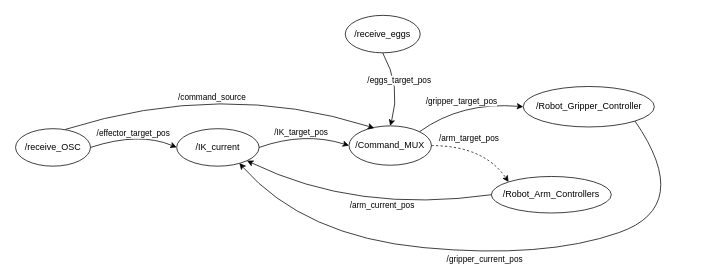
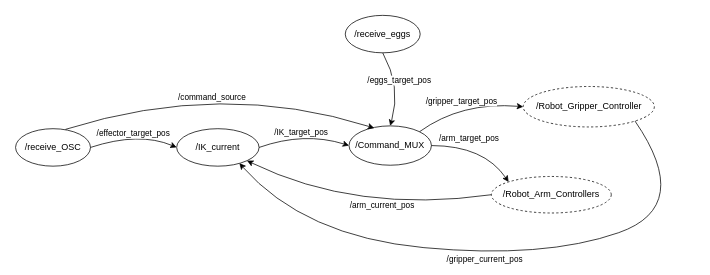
  <mxCell id="0" />
  <mxCell id="1" parent="0" />
  <mxCell id="2" value="/receive_eggs" style="ellipse;whiteSpace=wrap;html=1;" parent="1" vertex="1"><mxGeometry x="460" y="20" width="100" height="50" as="geometry" /></mxCell>
  <mxCell id="3" value="/receive_OSC" style="ellipse;whiteSpace=wrap;html=1;" parent="1" vertex="1"><mxGeometry x="20" y="171.25" width="100" height="50" as="geometry" /></mxCell>
  <mxCell id="4" value="/IK_current" style="ellipse;whiteSpace=wrap;html=1;" parent="1" vertex="1"><mxGeometry x="235" y="171.25" width="110" height="50" as="geometry" /></mxCell>
- <mxCell id="5" value="/Robot_Arm_Controllers" style="ellipse;whiteSpace=wrap;html=1;" parent="1" vertex="1"><mxGeometry x="655" y="235" width="160" height="48.75" as="geometry" /></mxCell>
+ <mxCell id="5" value="/Robot_Arm_Controllers" style="ellipse;whiteSpace=wrap;html=1;dashed=1;" parent="1" vertex="1"><mxGeometry x="655" y="235" width="160" height="48.75" as="geometry" /></mxCell>
  <mxCell id="6" value="/Command_MUX" style="ellipse;whiteSpace=wrap;html=1;" parent="1" vertex="1"><mxGeometry x="465" y="167.5" width="110" height="52.5" as="geometry" /></mxCell>
- <mxCell id="7" value="/Robot_Gripper_Controller" style="ellipse;whiteSpace=wrap;html=1;" parent="1" vertex="1"><mxGeometry x="697.5" y="114.93" width="175" height="54" as="geometry" /></mxCell>
+ <mxCell id="7" value="/Robot_Gripper_Controller" style="ellipse;whiteSpace=wrap;html=1;dashed=1;" parent="1" vertex="1"><mxGeometry x="697.5" y="114.93" width="175" height="54" as="geometry" /></mxCell>
  <mxCell id="8" value="" style="curved=1;endArrow=classic;html=1;rounded=0;exitX=1;exitY=0.5;exitDx=0;exitDy=0;entryX=0;entryY=0.5;entryDx=0;entryDy=0;" parent="1" source="3" target="4" edge="1"><mxGeometry width="50" height="50" relative="1" as="geometry"><mxPoint x="445" y="205" as="sourcePoint" /><mxPoint x="495" y="155" as="targetPoint" /><Array as="points"><mxPoint x="185" y="175" /></Array></mxGeometry></mxCell>
  <mxCell id="9" value="/effector_target_pos" style="edgeLabel;html=1;align=center;verticalAlign=middle;resizable=0;points=[];" vertex="1" connectable="0" parent="8"><mxGeometry x="-0.066" y="-8" relative="1" as="geometry"><mxPoint y="-9" as="offset" /></mxGeometry></mxCell>
  <mxCell id="10" value="" style="curved=1;endArrow=classic;html=1;rounded=0;exitX=1;exitY=0.5;exitDx=0;exitDy=0;entryX=0;entryY=0.5;entryDx=0;entryDy=0;" parent="1" source="4" target="6" edge="1"><mxGeometry width="50" height="50" relative="1" as="geometry"><mxPoint x="355" y="186.25" as="sourcePoint" /><mxPoint x="455" y="186.25" as="targetPoint" /><Array as="points"><mxPoint x="405" y="175" /></Array></mxGeometry></mxCell>
  <mxCell id="11" value="/IK_target_pos" style="edgeLabel;html=1;align=center;verticalAlign=middle;resizable=0;points=[];" vertex="1" connectable="0" parent="10"><mxGeometry x="-0.107" y="-7" relative="1" as="geometry"><mxPoint y="-9" as="offset" /></mxGeometry></mxCell>
  <mxCell id="12" value="" style="curved=1;endArrow=classic;html=1;rounded=0;entryX=0;entryY=0.5;entryDx=0;entryDy=0;exitX=1;exitY=0;exitDx=0;exitDy=0;" parent="1" source="6" target="7" edge="1"><mxGeometry width="50" height="50" relative="1" as="geometry"><mxPoint x="585" y="155" as="sourcePoint" /><mxPoint x="685" y="171.25" as="targetPoint" /><Array as="points"><mxPoint x="615" y="135" /></Array></mxGeometry></mxCell>
  <mxCell id="13" value="/gripper_target_pos" style="edgeLabel;html=1;align=center;verticalAlign=middle;resizable=0;points=[];" vertex="1" connectable="0" parent="12"><mxGeometry x="0.044" y="-10" relative="1" as="geometry"><mxPoint x="-10" y="-11" as="offset" /></mxGeometry></mxCell>
- <mxCell id="14" value="" style="curved=1;endArrow=classic;html=1;rounded=0;exitX=1;exitY=0.5;exitDx=0;exitDy=0;entryX=0;entryY=0;entryDx=0;entryDy=0;dashed=1;" parent="1" source="6" target="5" edge="1"><mxGeometry width="50" height="50" relative="1" as="geometry"><mxPoint x="597.5" y="211.87" as="sourcePoint" /><mxPoint x="697.5" y="211.87" as="targetPoint" /><Array as="points"><mxPoint x="645" y="194" /></Array></mxGeometry></mxCell>
+ <mxCell id="14" value="" style="curved=1;endArrow=classic;html=1;rounded=0;exitX=1;exitY=0.5;exitDx=0;exitDy=0;entryX=0;entryY=0;entryDx=0;entryDy=0;" parent="1" source="6" target="5" edge="1"><mxGeometry width="50" height="50" relative="1" as="geometry"><mxPoint x="597.5" y="211.87" as="sourcePoint" /><mxPoint x="697.5" y="211.87" as="targetPoint" /><Array as="points"><mxPoint x="645" y="194" /></Array></mxGeometry></mxCell>
  <mxCell id="15" value="/arm_target_pos" style="edgeLabel;html=1;align=center;verticalAlign=middle;resizable=0;points=[];" vertex="1" connectable="0" parent="14"><mxGeometry x="0.1" y="-13" relative="1" as="geometry"><mxPoint x="-10" y="-19" as="offset" /></mxGeometry></mxCell>
  <mxCell id="16" value="" style="curved=1;endArrow=classic;html=1;rounded=0;exitX=0.5;exitY=1;exitDx=0;exitDy=0;entryX=0.5;entryY=0;entryDx=0;entryDy=0;" parent="1" source="2" target="6" edge="1"><mxGeometry width="50" height="50" relative="1" as="geometry"><mxPoint x="405" y="146.18" as="sourcePoint" /><mxPoint x="505" y="146.18" as="targetPoint" /><Array as="points"><mxPoint x="535" y="115" /></Array></mxGeometry></mxCell>
  <mxCell id="17" value="/eggs_target_pos" style="edgeLabel;html=1;align=center;verticalAlign=middle;resizable=0;points=[];" vertex="1" connectable="0" parent="16"><mxGeometry x="-0.023" y="-4" relative="1" as="geometry"><mxPoint y="-8" as="offset" /></mxGeometry></mxCell>
  <mxCell id="18" value="" style="curved=1;endArrow=classic;html=1;rounded=0;exitX=0.666;exitY=0.018;exitDx=0;exitDy=0;exitPerimeter=0;entryX=0.306;entryY=0.056;entryDx=0;entryDy=0;entryPerimeter=0;" parent="1" source="3" target="6" edge="1"><mxGeometry width="50" height="50" relative="1" as="geometry"><mxPoint x="240" y="146.18" as="sourcePoint" /><mxPoint x="495" y="155" as="targetPoint" /><Array as="points"><mxPoint x="296" y="106" /></Array></mxGeometry></mxCell>
  <mxCell id="19" value="/command_source" style="edgeLabel;html=1;align=center;verticalAlign=middle;resizable=0;points=[];" vertex="1" connectable="0" parent="18"><mxGeometry x="-0.135" y="-32" relative="1" as="geometry"><mxPoint x="7" y="-18" as="offset" /></mxGeometry></mxCell>
  <mxCell id="20" value="" style="curved=1;endArrow=classic;html=1;rounded=0;exitX=0;exitY=0.5;exitDx=0;exitDy=0;entryX=1;entryY=1;entryDx=0;entryDy=0;" parent="1" source="5" target="4" edge="1"><mxGeometry width="50" height="50" relative="1" as="geometry"><mxPoint x="195" y="256.25" as="sourcePoint" /><mxPoint x="295" y="256.25" as="targetPoint" /><Array as="points"><mxPoint x="475" y="285" /></Array></mxGeometry></mxCell>
  <mxCell id="21" value="/arm_current_pos" style="edgeLabel;html=1;align=center;verticalAlign=middle;resizable=0;points=[];" vertex="1" connectable="0" parent="20"><mxGeometry x="-0.086" y="-17" relative="1" as="geometry"><mxPoint x="11" y="9" as="offset" /></mxGeometry></mxCell>
  <mxCell id="22" value="" style="curved=1;endArrow=classic;html=1;rounded=0;exitX=1;exitY=1;exitDx=0;exitDy=0;entryX=0.761;entryY=0.922;entryDx=0;entryDy=0;entryPerimeter=0;" edge="1" parent="1" source="7" target="4"><mxGeometry width="50" height="50" relative="1" as="geometry"><mxPoint x="721.11" y="319.255" as="sourcePoint" /><mxPoint x="345.001" y="284.998" as="targetPoint" /><Array as="points"><mxPoint x="925" y="275" /><mxPoint x="725" y="345" /><mxPoint x="405" y="315" /></Array></mxGeometry></mxCell>
  <mxCell id="23" value="/gripper_current_pos" style="edgeLabel;html=1;align=center;verticalAlign=middle;resizable=0;points=[];" vertex="1" connectable="0" parent="22"><mxGeometry x="-0.086" y="-17" relative="1" as="geometry"><mxPoint x="-65" y="18" as="offset" /></mxGeometry></mxCell>
